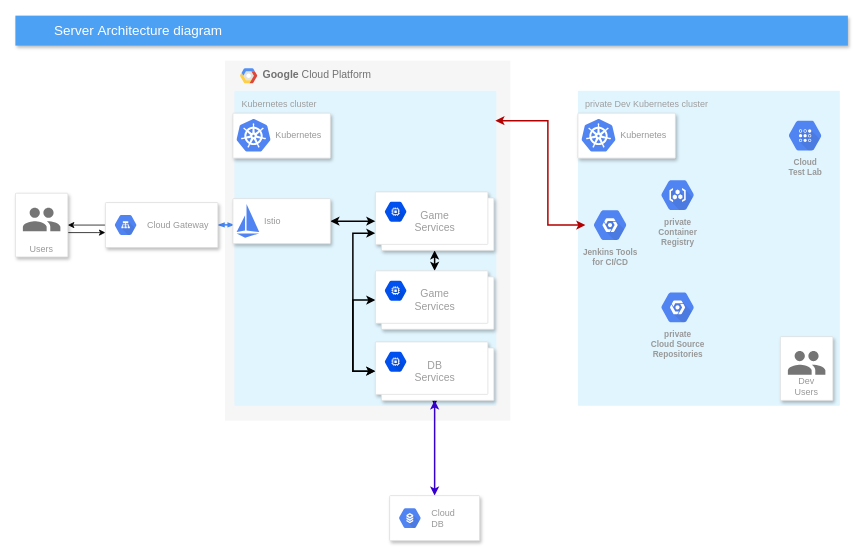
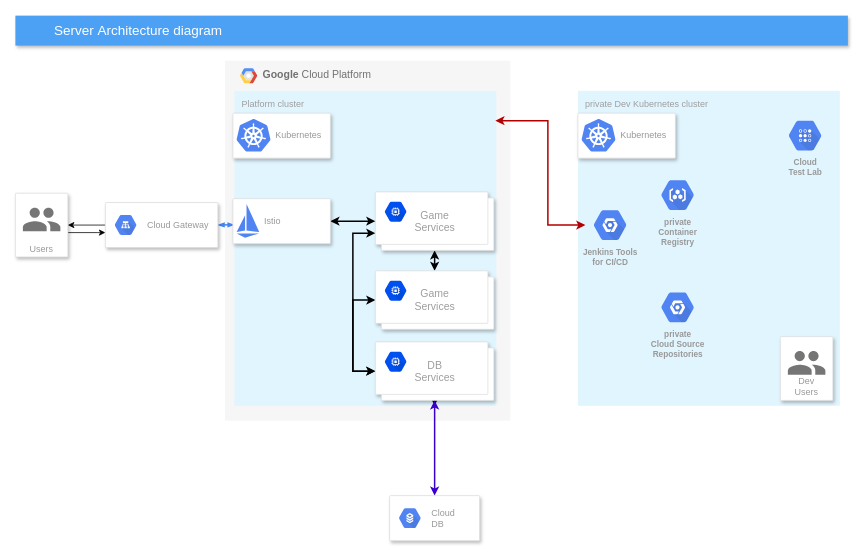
  <mxCell id="0" />
  <mxCell id="1" parent="0" />
  <mxCell id="2" value="&lt;b&gt;Google &lt;/b&gt;Cloud Platform" style="fillColor=#F6F6F6;strokeColor=none;shadow=0;gradientColor=none;fontSize=14;align=left;spacing=10;fontColor=#717171;9E9E9E;verticalAlign=top;spacingTop=-4;fontStyle=0;spacingLeft=40;html=1;" parent="1" vertex="1"><mxGeometry x="299.5" y="80" width="380.5" height="480" as="geometry" /></mxCell>
  <mxCell id="3" value="" style="shape=mxgraph.gcp2.google_cloud_platform;fillColor=#F6F6F6;strokeColor=none;shadow=0;gradientColor=none;" parent="2" vertex="1"><mxGeometry width="23" height="20" relative="1" as="geometry"><mxPoint x="20" y="10" as="offset" /></mxGeometry></mxCell>
- <mxCell id="4" value="Kubernetes cluster&lt;br&gt;" style="rounded=1;absoluteArcSize=1;arcSize=2;html=1;strokeColor=none;gradientColor=none;shadow=0;dashed=0;strokeColor=none;fontSize=12;fontColor=#9E9E9E;align=left;verticalAlign=top;spacing=10;spacingTop=-4;fillColor=#E1F5FE;" parent="2" vertex="1"><mxGeometry x="12.475" y="40" width="349.311" height="420" as="geometry" /></mxCell>
+ <mxCell id="4" value="Platform cluster&lt;br&gt;" style="rounded=1;absoluteArcSize=1;arcSize=2;html=1;strokeColor=none;gradientColor=none;shadow=0;dashed=0;strokeColor=none;fontSize=12;fontColor=#9E9E9E;align=left;verticalAlign=top;spacing=10;spacingTop=-4;fillColor=#E1F5FE;" parent="2" vertex="1"><mxGeometry x="12.475" y="40" width="349.311" height="420" as="geometry" /></mxCell>
  <mxCell id="5" value="&lt;font style=&quot;font-size: 18px&quot;&gt;Server&amp;nbsp;&lt;span style=&quot;font-family: inherit&quot;&gt;Architecture diagram&lt;/span&gt;&lt;/font&gt;" style="fillColor=#4DA1F5;strokeColor=none;shadow=1;gradientColor=none;fontSize=14;align=left;spacingLeft=50;fontColor=#ffffff;html=1;" parent="1" vertex="1"><mxGeometry x="20" y="20" width="1110" height="40" as="geometry" /></mxCell>
  <mxCell id="6" style="edgeStyle=elbowEdgeStyle;rounded=0;elbow=vertical;html=1;labelBackgroundColor=none;startArrow=blockThin;startFill=1;startSize=4;endArrow=blockThin;endFill=1;endSize=4;jettySize=auto;orthogonalLoop=1;strokeColor=#4284F3;strokeWidth=2;fontSize=12;fontColor=#000000;align=center;dashed=0;" parent="1" source="15" target="4" edge="1"><mxGeometry relative="1" as="geometry" /></mxCell>
  <mxCell id="7" value="" style="edgeStyle=elbowEdgeStyle;rounded=0;orthogonalLoop=1;jettySize=auto;html=1;startArrow=classic;startFill=1;strokeWidth=2;" edge="1" parent="1" source="9" target="19"><mxGeometry relative="1" as="geometry" /></mxCell>
  <mxCell id="8" style="edgeStyle=elbowEdgeStyle;rounded=0;orthogonalLoop=1;jettySize=auto;html=1;startArrow=classic;startFill=1;strokeWidth=2;" edge="1" parent="1" source="9" target="22"><mxGeometry relative="1" as="geometry"><Array as="points"><mxPoint x="470" y="310" /><mxPoint x="470" y="394" /></Array></mxGeometry></mxCell>
  <mxCell id="9" value="&lt;div&gt;&lt;span style=&quot;font-size: 14px&quot;&gt;Game&lt;/span&gt;&lt;/div&gt;&lt;div&gt;&lt;span style=&quot;font-size: 14px&quot;&gt;Services&lt;/span&gt;&lt;br&gt;&lt;/div&gt;" style="shape=mxgraph.gcp2.doubleRect;strokeColor=#dddddd;fillColor=#ffffff;shadow=1;strokeWidth=1;fontSize=10;fontColor=#9E9E9E;align=center;html=1;" parent="1" vertex="1"><mxGeometry x="500" y="255" width="158" height="78" as="geometry" /></mxCell>
  <mxCell id="10" value="" style="dashed=0;connectable=0;html=1;strokeColor=#001DBC;shape=mxgraph.gcp2.hexIcon;prIcon=compute_engine;part=1;labelPosition=right;verticalLabelPosition=middle;align=left;verticalAlign=top;spacingLeft=5;fontSize=12;spacingTop=-8;fillColor=#0050ef;fontColor=#ffffff;" parent="9" vertex="1"><mxGeometry width="44" height="39" relative="1" as="geometry"><mxPoint x="5" y="7" as="offset" /></mxGeometry></mxCell>
  <mxCell id="11" value="" style="edgeStyle=orthogonalEdgeStyle;rounded=0;orthogonalLoop=1;jettySize=auto;html=1;" edge="1" parent="1" source="12" target="15"><mxGeometry relative="1" as="geometry"><Array as="points"><mxPoint x="130" y="309.25" /><mxPoint x="130" y="309.25" /></Array></mxGeometry></mxCell>
  <mxCell id="12" value="Users" style="strokeColor=#dddddd;shadow=1;strokeWidth=1;rounded=1;absoluteArcSize=1;arcSize=2;labelPosition=center;verticalLabelPosition=middle;align=center;verticalAlign=bottom;spacingLeft=0;fontColor=#999999;fontSize=12;whiteSpace=wrap;spacingBottom=2;" vertex="1" parent="1"><mxGeometry x="20" y="256.75" width="70" height="85" as="geometry" /></mxCell>
  <mxCell id="13" value="" style="dashed=0;connectable=0;html=1;fillColor=#757575;strokeColor=none;shape=mxgraph.gcp2.users;part=1;" vertex="1" parent="12"><mxGeometry x="0.5" width="50" height="31.5" relative="1" as="geometry"><mxPoint x="-25" y="19.25" as="offset" /></mxGeometry></mxCell>
  <mxCell id="14" value="" style="edgeStyle=orthogonalEdgeStyle;rounded=0;orthogonalLoop=1;jettySize=auto;html=1;" edge="1" parent="1" source="15" target="12"><mxGeometry relative="1" as="geometry" /></mxCell>
  <mxCell id="15" value="" style="strokeColor=#dddddd;fillColor=#ffffff;shadow=1;strokeWidth=1;rounded=1;absoluteArcSize=1;arcSize=2;fontSize=10;fontColor=#9E9E9E;align=center;html=1;" parent="1" vertex="1"><mxGeometry x="140" y="269.25" width="150" height="60" as="geometry" /></mxCell>
  <mxCell id="16" value="Cloud Gateway" style="dashed=0;connectable=0;html=1;fillColor=#5184F3;strokeColor=none;shape=mxgraph.gcp2.hexIcon;prIcon=cloud_load_balancing;part=1;labelPosition=right;verticalLabelPosition=middle;align=left;verticalAlign=middle;spacingLeft=5;fontColor=#999999;fontSize=12;" parent="15" vertex="1"><mxGeometry y="0.5" width="44" height="39" relative="1" as="geometry"><mxPoint x="5" y="-19.5" as="offset" /></mxGeometry></mxCell>
  <mxCell id="17" value="" style="rounded=0;orthogonalLoop=1;jettySize=auto;html=1;startArrow=classic;startFill=1;strokeWidth=2;exitX=0;exitY=0.5;exitDx=0;exitDy=0;entryX=1;entryY=0.5;entryDx=0;entryDy=0;edgeStyle=elbowEdgeStyle;" edge="1" parent="1" source="9" target="26"><mxGeometry relative="1" as="geometry" /></mxCell>
  <mxCell id="18" style="edgeStyle=elbowEdgeStyle;rounded=0;orthogonalLoop=1;jettySize=auto;html=1;startArrow=classic;startFill=1;strokeWidth=2;" edge="1" parent="1" source="19" target="22"><mxGeometry relative="1" as="geometry"><Array as="points"><mxPoint x="470" y="447" /></Array></mxGeometry></mxCell>
  <mxCell id="19" value="&lt;div&gt;&lt;span style=&quot;font-size: 14px&quot;&gt;Game&lt;/span&gt;&lt;/div&gt;&lt;div&gt;&lt;span style=&quot;font-size: 14px&quot;&gt;Services&lt;/span&gt;&lt;br&gt;&lt;/div&gt;" style="shape=mxgraph.gcp2.doubleRect;strokeColor=#dddddd;fillColor=#ffffff;shadow=1;strokeWidth=1;fontSize=10;fontColor=#9E9E9E;align=center;html=1;" vertex="1" parent="1"><mxGeometry x="500" y="360.25" width="158" height="78" as="geometry" /></mxCell>
  <mxCell id="20" value="" style="dashed=0;connectable=0;html=1;strokeColor=#001DBC;shape=mxgraph.gcp2.hexIcon;prIcon=compute_engine;part=1;labelPosition=right;verticalLabelPosition=middle;align=left;verticalAlign=top;spacingLeft=5;fontSize=12;spacingTop=-8;fillColor=#0050ef;fontColor=#ffffff;" vertex="1" parent="19"><mxGeometry width="44" height="39" relative="1" as="geometry"><mxPoint x="5" y="7" as="offset" /></mxGeometry></mxCell>
  <mxCell id="21" style="edgeStyle=elbowEdgeStyle;rounded=0;orthogonalLoop=1;jettySize=auto;html=1;startArrow=classic;startFill=1;strokeWidth=2;dashed=1;" edge="1" parent="1" source="22" target="4"><mxGeometry relative="1" as="geometry" /></mxCell>
  <mxCell id="22" value="&lt;div&gt;&lt;span style=&quot;font-size: 14px&quot;&gt;DB&lt;/span&gt;&lt;/div&gt;&lt;div&gt;&lt;span style=&quot;font-size: 14px&quot;&gt;Services&lt;/span&gt;&lt;br&gt;&lt;/div&gt;" style="shape=mxgraph.gcp2.doubleRect;strokeColor=#dddddd;fillColor=#ffffff;shadow=1;strokeWidth=1;fontSize=10;fontColor=#9E9E9E;align=center;html=1;" vertex="1" parent="1"><mxGeometry x="500" y="455" width="158" height="78" as="geometry" /></mxCell>
  <mxCell id="23" value="" style="dashed=0;connectable=0;html=1;strokeColor=#001DBC;shape=mxgraph.gcp2.hexIcon;prIcon=compute_engine;part=1;labelPosition=right;verticalLabelPosition=middle;align=left;verticalAlign=top;spacingLeft=5;fontSize=12;spacingTop=-8;fillColor=#0050ef;fontColor=#ffffff;" vertex="1" parent="22"><mxGeometry width="44" height="39" relative="1" as="geometry"><mxPoint x="5" y="7" as="offset" /></mxGeometry></mxCell>
  <mxCell id="24" value="" style="strokeColor=#dddddd;shadow=1;strokeWidth=1;rounded=1;absoluteArcSize=1;arcSize=2;fillColor=#ffffff;" vertex="1" parent="1"><mxGeometry x="310" y="150" width="130" height="60" as="geometry" /></mxCell>
  <mxCell id="25" value="Kubernetes" style="dashed=0;connectable=0;html=1;fillColor=#5184F3;strokeColor=none;shape=mxgraph.gcp2.kubernetes_logo;part=1;labelPosition=right;verticalLabelPosition=middle;align=left;verticalAlign=middle;spacingLeft=5;fontColor=#999999;fontSize=12;" vertex="1" parent="24"><mxGeometry width="45" height="43.65" relative="1" as="geometry"><mxPoint x="5" y="7.675" as="offset" /></mxGeometry></mxCell>
  <mxCell id="26" value="" style="strokeColor=#dddddd;shadow=1;strokeWidth=1;rounded=1;absoluteArcSize=1;arcSize=2;fillColor=#ffffff;" vertex="1" parent="1"><mxGeometry x="310" y="264" width="130" height="60" as="geometry" /></mxCell>
  <mxCell id="27" value="Istio" style="dashed=0;connectable=0;html=1;fillColor=#5184F3;strokeColor=none;shape=mxgraph.gcp2.istio_logo;part=1;labelPosition=right;verticalLabelPosition=middle;align=left;verticalAlign=middle;spacingLeft=5;fontColor=#999999;fontSize=12;" vertex="1" parent="26"><mxGeometry width="30.15" height="45" relative="1" as="geometry"><mxPoint x="5" y="7" as="offset" /></mxGeometry></mxCell>
  <mxCell id="28" value="" style="edgeStyle=orthogonalEdgeStyle;rounded=0;orthogonalLoop=1;jettySize=auto;html=1;strokeWidth=2;fillColor=#6a00ff;strokeColor=#3700CC;startArrow=classic;startFill=1;" edge="1" parent="1" source="29" target="22"><mxGeometry relative="1" as="geometry" /></mxCell>
  <mxCell id="29" value="" style="strokeColor=#dddddd;shadow=1;strokeWidth=1;rounded=1;absoluteArcSize=1;arcSize=2;fillColor=#ffffff;" vertex="1" parent="1"><mxGeometry x="519" y="660" width="120" height="60" as="geometry" /></mxCell>
  <mxCell id="30" value="Cloud&lt;br&gt;DB" style="dashed=0;connectable=0;html=1;fillColor=#5184F3;strokeColor=none;shape=mxgraph.gcp2.hexIcon;prIcon=cloud_sql;part=1;labelPosition=right;verticalLabelPosition=middle;align=left;verticalAlign=middle;spacingLeft=5;fontColor=#999999;fontSize=12;" vertex="1" parent="29"><mxGeometry y="0.5" width="44" height="39" relative="1" as="geometry"><mxPoint x="5" y="-19.5" as="offset" /></mxGeometry></mxCell>
  <mxCell id="31" value="private Dev Kubernetes cluster" style="rounded=1;absoluteArcSize=1;arcSize=2;html=1;strokeColor=none;gradientColor=none;shadow=0;dashed=0;strokeColor=none;fontSize=12;fontColor=#9E9E9E;align=left;verticalAlign=top;spacing=10;spacingTop=-4;fillColor=#E1F5FE;" vertex="1" parent="1"><mxGeometry x="769.995" y="120" width="349.311" height="420" as="geometry" /></mxCell>
  <mxCell id="32" value="" style="strokeColor=#dddddd;shadow=1;strokeWidth=1;rounded=1;absoluteArcSize=1;arcSize=2;fillColor=#ffffff;" vertex="1" parent="1"><mxGeometry x="770" y="150" width="130" height="60" as="geometry" /></mxCell>
  <mxCell id="33" value="Kubernetes" style="dashed=0;connectable=0;html=1;fillColor=#5184F3;strokeColor=none;shape=mxgraph.gcp2.kubernetes_logo;part=1;labelPosition=right;verticalLabelPosition=middle;align=left;verticalAlign=middle;spacingLeft=5;fontColor=#999999;fontSize=12;" vertex="1" parent="32"><mxGeometry width="45" height="43.65" relative="1" as="geometry"><mxPoint x="5" y="7.675" as="offset" /></mxGeometry></mxCell>
  <mxCell id="34" value="private&lt;br&gt;Container&lt;br&gt;Registry" style="html=1;fillColor=#5184F3;strokeColor=none;verticalAlign=top;labelPosition=center;verticalLabelPosition=bottom;align=center;spacingTop=-6;fontSize=11;fontStyle=1;fontColor=#999999;shape=mxgraph.gcp2.hexIcon;prIcon=container_registry" vertex="1" parent="1"><mxGeometry x="870" y="230" width="66" height="58.5" as="geometry" /></mxCell>
  <mxCell id="35" value="private&lt;br&gt;Cloud Source&lt;br&gt;Repositories" style="html=1;fillColor=#5184F3;strokeColor=none;verticalAlign=top;labelPosition=center;verticalLabelPosition=bottom;align=center;spacingTop=-6;fontSize=11;fontStyle=1;fontColor=#999999;shape=mxgraph.gcp2.hexIcon;prIcon=placeholder" vertex="1" parent="1"><mxGeometry x="870" y="379.75" width="66" height="58.5" as="geometry" /></mxCell>
  <mxCell id="36" value="" style="edgeStyle=orthogonalEdgeStyle;rounded=0;orthogonalLoop=1;jettySize=auto;html=1;startArrow=classic;startFill=1;strokeWidth=2;fillColor=#e51400;strokeColor=#B20000;" edge="1" parent="1" source="37"><mxGeometry relative="1" as="geometry"><mxPoint x="660" y="160" as="targetPoint" /><Array as="points"><mxPoint x="730" y="299" /><mxPoint x="730" y="160" /></Array></mxGeometry></mxCell>
  <mxCell id="37" value="Jenkins Tools&lt;br&gt;for CI/CD" style="html=1;fillColor=#5184F3;strokeColor=none;verticalAlign=top;labelPosition=center;verticalLabelPosition=bottom;align=center;spacingTop=-6;fontSize=11;fontStyle=1;fontColor=#999999;shape=mxgraph.gcp2.hexIcon;prIcon=placeholder" vertex="1" parent="1"><mxGeometry x="780" y="270" width="66" height="58.5" as="geometry" /></mxCell>
  <mxCell id="38" value="Cloud&#10;Test Lab" style="html=1;fillColor=#5184F3;strokeColor=none;verticalAlign=top;labelPosition=center;verticalLabelPosition=bottom;align=center;spacingTop=-6;fontSize=11;fontStyle=1;fontColor=#999999;shape=mxgraph.gcp2.hexIcon;prIcon=cloud_test_lab" vertex="1" parent="1"><mxGeometry x="1040" y="150.75" width="66" height="58.5" as="geometry" /></mxCell>
  <mxCell id="39" value="Dev&#10;Users" style="strokeColor=#dddddd;shadow=1;strokeWidth=1;rounded=1;absoluteArcSize=1;arcSize=2;labelPosition=center;verticalLabelPosition=middle;align=center;verticalAlign=bottom;spacingLeft=0;fontColor=#999999;fontSize=12;whiteSpace=wrap;spacingBottom=2;" vertex="1" parent="1"><mxGeometry x="1040" y="448" width="70" height="85" as="geometry" /></mxCell>
  <mxCell id="40" value="" style="dashed=0;connectable=0;html=1;fillColor=#757575;strokeColor=none;shape=mxgraph.gcp2.users;part=1;" vertex="1" parent="39"><mxGeometry x="0.5" width="50" height="31.5" relative="1" as="geometry"><mxPoint x="-25" y="19.25" as="offset" /></mxGeometry></mxCell>
